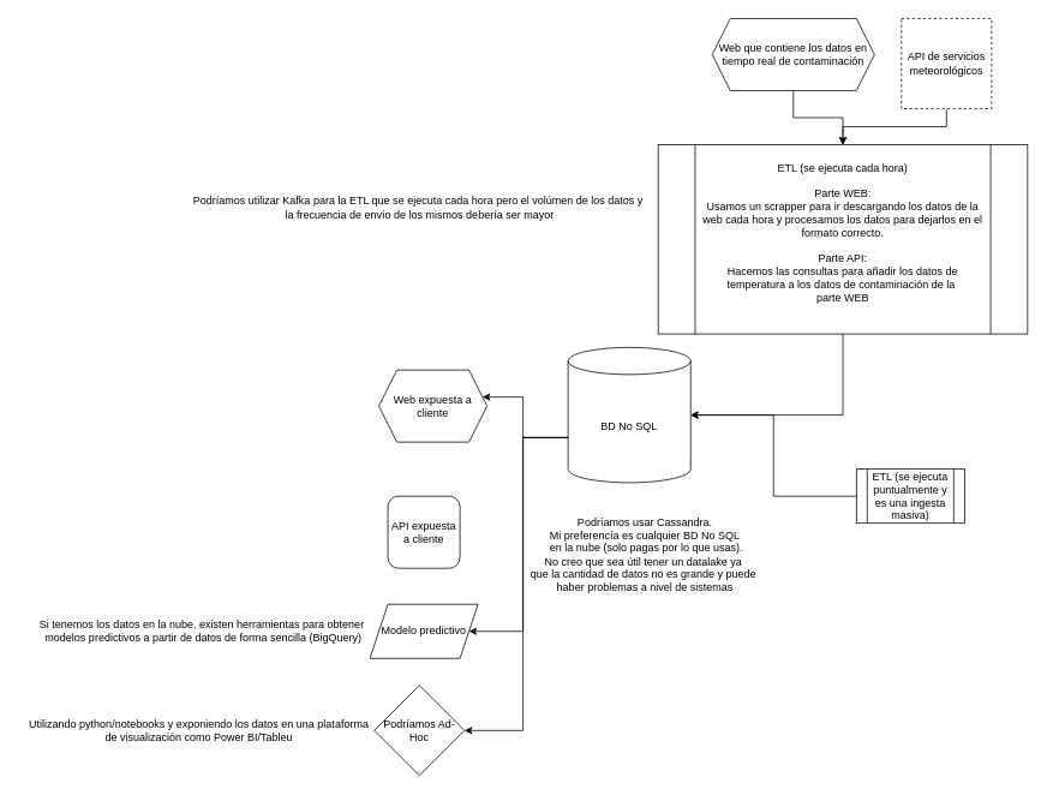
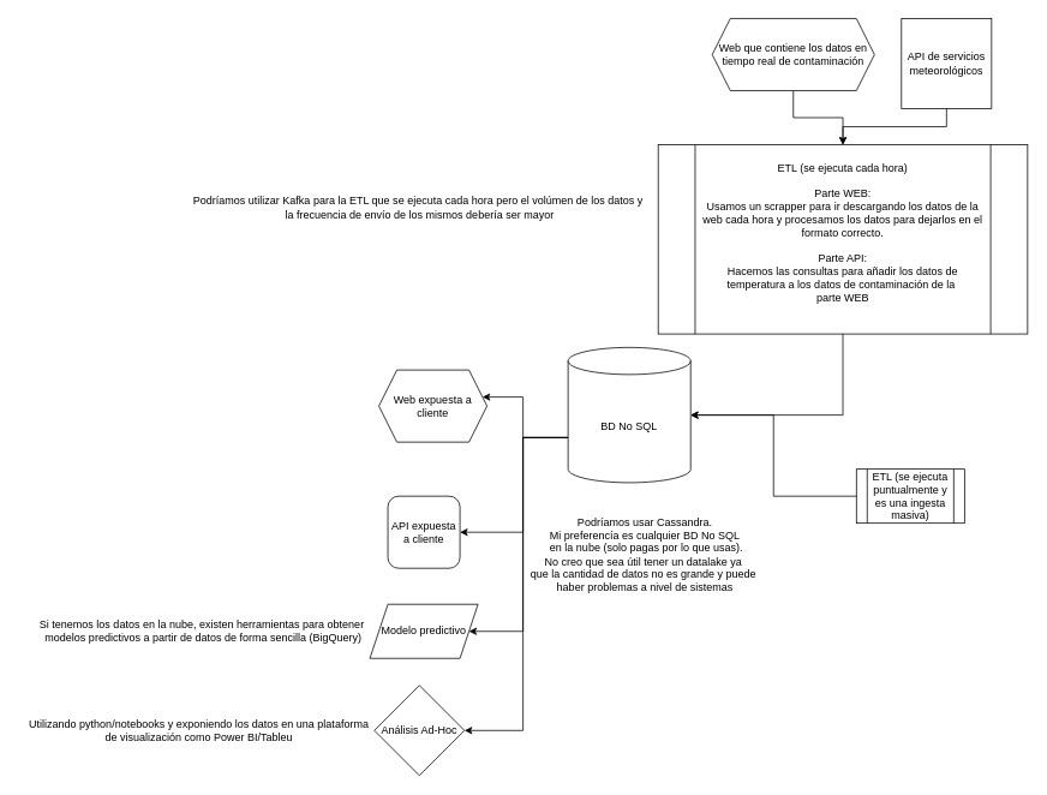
  <mxCell id="0" />
  <mxCell id="1" parent="0" />
  <mxCell id="2" value="API expuesta a cliente" style="whiteSpace=wrap;html=1;aspect=fixed;rounded=1;" vertex="1" parent="1"><mxGeometry x="430" y="550" width="80" height="80" as="geometry" /></mxCell>
  <mxCell id="3" value="" style="edgeStyle=orthogonalEdgeStyle;rounded=0;orthogonalLoop=1;jettySize=auto;html=1;" edge="1" parent="1" source="7" target="15"><mxGeometry relative="1" as="geometry"><Array as="points"><mxPoint x="580" y="485" /><mxPoint x="580" y="440" /></Array></mxGeometry></mxCell>
+ <mxCell id="4" style="edgeStyle=orthogonalEdgeStyle;rounded=0;orthogonalLoop=1;jettySize=auto;html=1;entryX=1;entryY=0.5;entryDx=0;entryDy=0;" edge="1" parent="1" source="7" target="2"><mxGeometry relative="1" as="geometry"><Array as="points"><mxPoint x="580" y="485" /><mxPoint x="580" y="590" /></Array></mxGeometry></mxCell>
  <mxCell id="5" style="edgeStyle=orthogonalEdgeStyle;rounded=0;orthogonalLoop=1;jettySize=auto;html=1;entryX=1;entryY=0.5;entryDx=0;entryDy=0;" edge="1" parent="1" source="7" target="20"><mxGeometry relative="1" as="geometry"><Array as="points"><mxPoint x="580" y="485" /><mxPoint x="580" y="700" /></Array></mxGeometry></mxCell>
  <mxCell id="6" style="edgeStyle=orthogonalEdgeStyle;rounded=0;orthogonalLoop=1;jettySize=auto;html=1;entryX=1;entryY=0.5;entryDx=0;entryDy=0;" edge="1" parent="1" source="7" target="22"><mxGeometry relative="1" as="geometry"><Array as="points"><mxPoint x="580" y="485" /><mxPoint x="580" y="810" /></Array></mxGeometry></mxCell>
  <mxCell id="7" value="BD No SQL" style="shape=cylinder3;whiteSpace=wrap;html=1;boundedLbl=1;backgroundOutline=1;size=15;" vertex="1" parent="1"><mxGeometry x="630" y="385" width="136" height="150" as="geometry" /></mxCell>
  <mxCell id="8" style="edgeStyle=orthogonalEdgeStyle;rounded=0;orthogonalLoop=1;jettySize=auto;html=1;" edge="1" parent="1" source="9" target="13"><mxGeometry relative="1" as="geometry" /></mxCell>
- <mxCell id="9" value="API de servicios meteorológicos" style="whiteSpace=wrap;html=1;aspect=fixed;dashed=1;" vertex="1" parent="1"><mxGeometry x="1000" y="20" width="100" height="100" as="geometry" /></mxCell>
+ <mxCell id="9" value="API de servicios meteorológicos" style="whiteSpace=wrap;html=1;aspect=fixed;" vertex="1" parent="1"><mxGeometry x="1000" y="20" width="100" height="100" as="geometry" /></mxCell>
  <mxCell id="10" style="edgeStyle=orthogonalEdgeStyle;rounded=0;orthogonalLoop=1;jettySize=auto;html=1;" edge="1" parent="1" source="11" target="13"><mxGeometry relative="1" as="geometry" /></mxCell>
  <mxCell id="11" value="Web que contiene los datos en tiempo real de contaminación" style="shape=hexagon;perimeter=hexagonPerimeter2;whiteSpace=wrap;html=1;fixedSize=1;" vertex="1" parent="1"><mxGeometry x="790" y="20" width="180" height="80" as="geometry" /></mxCell>
  <mxCell id="12" value="&lt;div&gt;&lt;br&gt;&lt;/div&gt;" style="text;html=1;align=center;verticalAlign=middle;resizable=0;points=[];autosize=1;strokeColor=none;fillColor=none;" vertex="1" parent="1"><mxGeometry x="920" y="235" width="20" height="30" as="geometry" /></mxCell>
  <mxCell id="13" value="&lt;div&gt;ETL (se ejecuta cada hora)&lt;br&gt;&lt;/div&gt;&lt;div&gt;&lt;br&gt;&lt;/div&gt;&lt;div&gt;Parte WEB:&lt;/div&gt;Usamos un scrapper para ir descargando los datos de la web&amp;nbsp;&lt;span style=&quot;background-color: initial;&quot;&gt;cada hora y&amp;nbsp;&lt;/span&gt;&lt;span style=&quot;background-color: initial;&quot;&gt;procesamos los datos para dejarlos en el formato&amp;nbsp;&lt;/span&gt;&lt;span style=&quot;background-color: initial;&quot;&gt;correcto.&lt;/span&gt;&lt;div&gt;&lt;br&gt;&lt;/div&gt;&lt;div&gt;Parte API:&lt;/div&gt;&lt;div&gt;Hacemos las consultas para añadir los datos de temperatura&amp;nbsp;&lt;span style=&quot;background-color: initial;&quot;&gt;a los&amp;nbsp;&lt;/span&gt;&lt;span style=&quot;background-color: initial;&quot;&gt;datos de contaminación de la&amp;nbsp;&lt;/span&gt;&lt;/div&gt;&lt;div&gt;&lt;span style=&quot;background-color: initial;&quot;&gt;parte WEB&lt;/span&gt;&lt;/div&gt;&lt;div&gt;&lt;br style=&quot;text-wrap: nowrap;&quot;&gt;&lt;/div&gt;" style="shape=process;whiteSpace=wrap;html=1;backgroundOutline=1;" vertex="1" parent="1"><mxGeometry x="730" y="160" width="410" height="210" as="geometry" /></mxCell>
  <mxCell id="14" style="edgeStyle=orthogonalEdgeStyle;rounded=0;orthogonalLoop=1;jettySize=auto;html=1;entryX=1;entryY=0.5;entryDx=0;entryDy=0;entryPerimeter=0;" edge="1" parent="1" source="13" target="7"><mxGeometry relative="1" as="geometry" /></mxCell>
  <mxCell id="15" value="Web expuesta a cliente" style="shape=hexagon;perimeter=hexagonPerimeter2;whiteSpace=wrap;html=1;fixedSize=1;" vertex="1" parent="1"><mxGeometry x="420" y="410" width="120" height="80" as="geometry" /></mxCell>
  <mxCell id="16" value="ETL (se ejecuta puntualmente y es una ingesta masiva)" style="shape=process;whiteSpace=wrap;html=1;backgroundOutline=1;" vertex="1" parent="1"><mxGeometry x="950" y="520" width="120" height="60" as="geometry" /></mxCell>
  <mxCell id="17" value="Podríamos utilizar Kafka para la ETL que se ejecuta cada hora pero el volúmen de los datos y&amp;nbsp;&lt;div&gt;la frecuencia de envío de los mismos debería ser mayor&lt;/div&gt;" style="text;html=1;align=center;verticalAlign=middle;resizable=0;points=[];autosize=1;strokeColor=none;fillColor=none;" vertex="1" parent="1"><mxGeometry x="200" y="210" width="530" height="40" as="geometry" /></mxCell>
  <mxCell id="18" style="edgeStyle=orthogonalEdgeStyle;rounded=0;orthogonalLoop=1;jettySize=auto;html=1;entryX=1;entryY=0.5;entryDx=0;entryDy=0;entryPerimeter=0;" edge="1" parent="1" source="16" target="7"><mxGeometry relative="1" as="geometry" /></mxCell>
  <mxCell id="19" value="Podríamos usar Cassandra.&lt;div&gt;Mi preferencía es cualquier BD No SQL&lt;/div&gt;&lt;div&gt;&amp;nbsp;en la nube (solo pagas por lo que usas).&lt;/div&gt;&lt;div&gt;No creo que sea útil tener un datalake ya&amp;nbsp;&lt;/div&gt;&lt;div&gt;que la cantidad&amp;nbsp;&lt;span style=&quot;background-color: initial;&quot;&gt;de datos&amp;nbsp;&lt;/span&gt;&lt;span style=&quot;background-color: initial;&quot;&gt;no es grande y&amp;nbsp;&lt;/span&gt;&lt;span style=&quot;background-color: initial;&quot;&gt;puede&amp;nbsp;&lt;/span&gt;&lt;/div&gt;&lt;div&gt;&lt;span style=&quot;background-color: initial;&quot;&gt;haber&amp;nbsp;&lt;/span&gt;&lt;span style=&quot;background-color: initial;&quot;&gt;problemas&amp;nbsp;&lt;/span&gt;&lt;span style=&quot;background-color: initial;&quot;&gt;a nivel de sistemas&lt;/span&gt;&lt;/div&gt;" style="text;html=1;align=center;verticalAlign=middle;resizable=0;points=[];autosize=1;strokeColor=none;fillColor=none;" vertex="1" parent="1"><mxGeometry x="575" y="565" width="280" height="100" as="geometry" /></mxCell>
  <mxCell id="20" value="Modelo predictivo" style="shape=parallelogram;perimeter=parallelogramPerimeter;whiteSpace=wrap;html=1;fixedSize=1;" vertex="1" parent="1"><mxGeometry x="410" y="670" width="120" height="60" as="geometry" /></mxCell>
  <mxCell id="21" value="Si tenemos los datos en la nube, existen herramientas para obtener&amp;nbsp;&lt;div&gt;modelos predictivos a partir de datos de forma sencilla (BigQuery)&lt;/div&gt;" style="text;html=1;align=center;verticalAlign=middle;resizable=0;points=[];autosize=1;strokeColor=none;fillColor=none;" vertex="1" parent="1"><mxGeometry x="30" y="680" width="390" height="40" as="geometry" /></mxCell>
- <mxCell id="22" value="Podríamos Ad-Hoc" style="rhombus;whiteSpace=wrap;html=1;" vertex="1" parent="1"><mxGeometry x="415" y="760" width="100" height="100" as="geometry" /></mxCell>
+ <mxCell id="22" value="Análisis Ad-Hoc" style="rhombus;whiteSpace=wrap;html=1;" vertex="1" parent="1"><mxGeometry x="415" y="760" width="100" height="100" as="geometry" /></mxCell>
  <mxCell id="23" value="Utilizando python/notebooks y exponiendo los datos en una plataforma&lt;div&gt;&amp;nbsp;de visualización como Power BI/Tableu&amp;nbsp;&lt;/div&gt;" style="text;html=1;align=center;verticalAlign=middle;resizable=0;points=[];autosize=1;strokeColor=none;fillColor=none;" vertex="1" parent="1"><mxGeometry x="20" y="790" width="400" height="40" as="geometry" /></mxCell>
